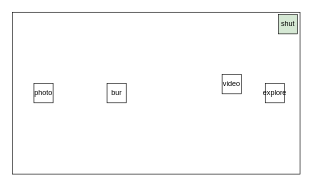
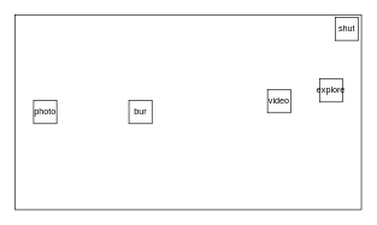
  <mxCell id="0" />
  <mxCell id="1" parent="0" />
  <mxCell id="2" value="" style="rounded=0;whiteSpace=wrap;html=1;" vertex="1" parent="1"><mxGeometry width="480" height="270" as="geometry" x="20" y="20" /></mxCell>
- <mxCell id="3" value="photo" style="whiteSpace=wrap;html=1;aspect=fixed;" vertex="1" parent="1"><mxGeometry x="56" y="139" width="32" height="32" as="geometry" /></mxCell>
+ <mxCell id="3" value="photo" style="whiteSpace=wrap;html=1;aspect=fixed;" vertex="1" parent="1"><mxGeometry x="46" y="139" width="32" height="32" as="geometry" /></mxCell>
  <mxCell id="4" value="bur" style="whiteSpace=wrap;html=1;aspect=fixed;" vertex="1" parent="1"><mxGeometry x="178" y="139" width="32" height="32" as="geometry" /></mxCell>
- <mxCell id="5" value="explore" style="whiteSpace=wrap;html=1;aspect=fixed;" vertex="1" parent="1"><mxGeometry x="442" y="139" width="32" height="32" as="geometry" /></mxCell>
- <mxCell id="6" value="shut" style="whiteSpace=wrap;html=1;aspect=fixed;fillColor=#d5e8d4;" vertex="1" parent="1"><mxGeometry x="464" y="24" width="32" height="32" as="geometry" /></mxCell>
+ <mxCell id="5" value="explore" style="whiteSpace=wrap;html=1;aspect=fixed;" vertex="1" parent="1"><mxGeometry x="442" y="109" width="32" height="32" as="geometry" /></mxCell>
+ <mxCell id="6" value="shut" style="whiteSpace=wrap;html=1;aspect=fixed;" vertex="1" parent="1"><mxGeometry x="464" y="24" width="32" height="32" as="geometry" /></mxCell>
  <mxCell id="7" value="video" style="whiteSpace=wrap;html=1;aspect=fixed;" vertex="1" parent="1"><mxGeometry x="370" y="124" width="32" height="32" as="geometry" /></mxCell>
